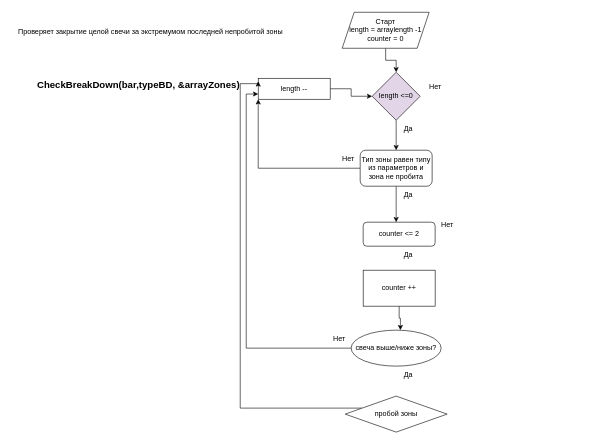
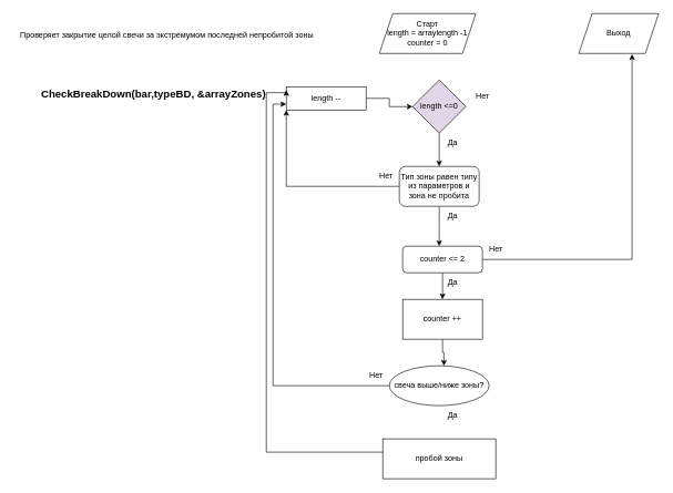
  <mxCell id="0" />
  <mxCell id="1" parent="0" />
  <mxCell id="2" value="CheckBreakDown(bar,typeBD, &amp;amp;arrayZones)" style="text;html=1;align=center;verticalAlign=middle;resizable=0;points=[];autosize=1;strokeColor=none;fillColor=none;fontSize=16;fontStyle=1" parent="1" vertex="1"><mxGeometry x="50" y="125" width="360" height="30" as="geometry" /></mxCell>
  <mxCell id="3" value="&lt;span style=&quot;font-size: 12px;&quot;&gt;Проверяет закрытие целой свечи за экстремумом последней непробитой зоны&lt;/span&gt;" style="text;html=1;align=center;verticalAlign=middle;resizable=0;points=[];autosize=1;strokeColor=none;fillColor=none;fontSize=16;" parent="1" vertex="1"><mxGeometry y="35" width="460" height="30" as="geometry" x="20" /></mxCell>
- <mxCell id="4" style="edgeStyle=orthogonalEdgeStyle;rounded=0;orthogonalLoop=1;jettySize=auto;html=1;entryX=0.5;entryY=0;entryDx=0;entryDy=0;fontSize=12;" parent="1" source="5" target="6" edge="1"><mxGeometry relative="1" as="geometry" /></mxCell>
  <mxCell id="5" value="Старт&lt;br&gt;length = arraylength -1&lt;br&gt;counter = 0" style="shape=parallelogram;perimeter=parallelogramPerimeter;whiteSpace=wrap;html=1;fixedSize=1;fontSize=12;" parent="1" vertex="1"><mxGeometry x="570" y="20" width="145" height="60" as="geometry" /></mxCell>
  <mxCell id="6" value="length &amp;lt;=0" style="rhombus;whiteSpace=wrap;html=1;fontSize=12;fillColor=#e1d5e7;" parent="1" vertex="1"><mxGeometry x="620" y="120" width="80" height="80" as="geometry" /></mxCell>
  <mxCell id="7" style="edgeStyle=orthogonalEdgeStyle;rounded=0;orthogonalLoop=1;jettySize=auto;html=1;entryX=0;entryY=0.75;entryDx=0;entryDy=0;fontSize=12;" parent="1" source="8" target="17" edge="1"><mxGeometry relative="1" as="geometry" /></mxCell>
  <mxCell id="8" value="свеча выше/ниже зоны?" style="ellipse;whiteSpace=wrap;html=1;fontSize=12;" parent="1" vertex="1"><mxGeometry x="585" y="550" width="150" height="60" as="geometry" /></mxCell>
  <mxCell id="9" value="Да" style="text;html=1;align=center;verticalAlign=middle;resizable=0;points=[];autosize=1;strokeColor=none;fillColor=none;fontSize=12;" parent="1" vertex="1"><mxGeometry x="660" y="610" width="40" height="30" as="geometry" /></mxCell>
  <mxCell id="10" style="edgeStyle=orthogonalEdgeStyle;rounded=0;orthogonalLoop=1;jettySize=auto;html=1;fontSize=12;" parent="1" source="12" edge="1"><mxGeometry relative="1" as="geometry"><mxPoint x="660" y="370" as="targetPoint" /></mxGeometry></mxCell>
  <mxCell id="11" style="edgeStyle=orthogonalEdgeStyle;rounded=0;orthogonalLoop=1;jettySize=auto;html=1;fontSize=12;entryX=0;entryY=1;entryDx=0;entryDy=0;" parent="1" source="12" target="17" edge="1"><mxGeometry relative="1" as="geometry"><mxPoint x="450" y="190" as="targetPoint" /></mxGeometry></mxCell>
  <mxCell id="12" value="Тип зоны равен типу из параметров и зона не пробита" style="rounded=1;whiteSpace=wrap;html=1;fontSize=12;" parent="1" vertex="1"><mxGeometry x="600" y="250" width="120" height="60" as="geometry" /></mxCell>
  <mxCell id="13" style="edgeStyle=orthogonalEdgeStyle;rounded=0;orthogonalLoop=1;jettySize=auto;html=1;entryX=0.5;entryY=0;entryDx=0;entryDy=0;fontSize=12;exitX=0.5;exitY=1;exitDx=0;exitDy=0;" parent="1" source="6" target="12" edge="1"><mxGeometry relative="1" as="geometry" /></mxCell>
  <mxCell id="14" value="Да" style="text;html=1;align=center;verticalAlign=middle;resizable=0;points=[];autosize=1;strokeColor=none;fillColor=none;fontSize=12;" parent="1" vertex="1"><mxGeometry x="660" y="200" width="40" height="30" as="geometry" /></mxCell>
  <mxCell id="15" value="Да" style="text;html=1;align=center;verticalAlign=middle;resizable=0;points=[];autosize=1;strokeColor=none;fillColor=none;fontSize=12;" parent="1" vertex="1"><mxGeometry x="660" y="310" width="40" height="30" as="geometry" /></mxCell>
  <mxCell id="16" style="edgeStyle=orthogonalEdgeStyle;rounded=0;orthogonalLoop=1;jettySize=auto;html=1;entryX=0;entryY=0.5;entryDx=0;entryDy=0;fontSize=12;" parent="1" source="17" target="6" edge="1"><mxGeometry relative="1" as="geometry" /></mxCell>
  <mxCell id="17" value="length --" style="rounded=0;whiteSpace=wrap;html=1;fontSize=12;" parent="1" vertex="1"><mxGeometry x="430" y="130" width="120" height="35" as="geometry" /></mxCell>
  <mxCell id="18" value="Нет" style="text;html=1;align=center;verticalAlign=middle;resizable=0;points=[];autosize=1;strokeColor=none;fillColor=none;fontSize=12;" parent="1" vertex="1"><mxGeometry x="560" y="250" width="40" height="30" as="geometry" /></mxCell>
  <mxCell id="19" style="edgeStyle=orthogonalEdgeStyle;rounded=0;orthogonalLoop=1;jettySize=auto;html=1;entryX=0;entryY=0.15;entryDx=0;entryDy=0;entryPerimeter=0;fontSize=12;" parent="1" source="20" target="17" edge="1"><mxGeometry relative="1" as="geometry"><Array as="points"><mxPoint x="400" y="680" /><mxPoint x="400" y="139" /></Array></mxGeometry></mxCell>
- <mxCell id="20" value="пробой зоны" style="rhombus;whiteSpace=wrap;html=1;fontSize=12;" parent="1" vertex="1"><mxGeometry x="575" y="660" width="170" height="60" as="geometry" /></mxCell>
+ <mxCell id="20" value="пробой зоны" style="rounded=0;whiteSpace=wrap;html=1;fontSize=12;" parent="1" vertex="1"><mxGeometry x="575" y="660" width="170" height="60" as="geometry" /></mxCell>
+ <mxCell id="21" style="edgeStyle=orthogonalEdgeStyle;rounded=0;orthogonalLoop=1;jettySize=auto;html=1;fontSize=12;entryX=0.667;entryY=1.017;entryDx=0;entryDy=0;entryPerimeter=0;" parent="1" source="23" target="25" edge="1"><mxGeometry relative="1" as="geometry"><Array as="points"><mxPoint x="950" y="390" /><mxPoint x="950" y="81" /></Array></mxGeometry></mxCell>
+ <mxCell id="22" style="edgeStyle=orthogonalEdgeStyle;rounded=0;orthogonalLoop=1;jettySize=auto;html=1;entryX=0.5;entryY=0;entryDx=0;entryDy=0;fontSize=12;" parent="1" source="23" target="28" edge="1"><mxGeometry relative="1" as="geometry" /></mxCell>
  <mxCell id="23" value="counter &amp;lt;= 2" style="rounded=1;whiteSpace=wrap;html=1;fontSize=12;" parent="1" vertex="1"><mxGeometry x="605" y="370" width="120" height="40" as="geometry" /></mxCell>
  <mxCell id="24" value="Да" style="text;html=1;align=center;verticalAlign=middle;resizable=0;points=[];autosize=1;strokeColor=none;fillColor=none;fontSize=12;" parent="1" vertex="1"><mxGeometry x="660" y="410" width="40" height="30" as="geometry" /></mxCell>
+ <mxCell id="25" value="Выход" style="shape=parallelogram;perimeter=parallelogramPerimeter;whiteSpace=wrap;html=1;fixedSize=1;fontSize=12;" parent="1" vertex="1"><mxGeometry x="870" y="20" width="120" height="60" as="geometry" /></mxCell>
  <mxCell id="26" value="Нет" style="text;html=1;align=center;verticalAlign=middle;resizable=0;points=[];autosize=1;strokeColor=none;fillColor=none;fontSize=12;" parent="1" vertex="1"><mxGeometry x="705" y="130" width="40" height="30" as="geometry" /></mxCell>
  <mxCell id="27" style="edgeStyle=orthogonalEdgeStyle;rounded=0;orthogonalLoop=1;jettySize=auto;html=1;entryX=0.547;entryY=0;entryDx=0;entryDy=0;entryPerimeter=0;fontSize=12;" parent="1" source="28" target="8" edge="1"><mxGeometry relative="1" as="geometry" /></mxCell>
  <mxCell id="28" value="counter ++" style="rounded=0;whiteSpace=wrap;html=1;fontSize=12;" parent="1" vertex="1"><mxGeometry x="605" y="450" width="120" height="60" as="geometry" /></mxCell>
  <mxCell id="29" value="Нет" style="text;html=1;align=center;verticalAlign=middle;resizable=0;points=[];autosize=1;strokeColor=none;fillColor=none;fontSize=12;" parent="1" vertex="1"><mxGeometry x="725" y="360" width="40" height="30" as="geometry" /></mxCell>
  <mxCell id="30" value="Нет" style="text;html=1;align=center;verticalAlign=middle;resizable=0;points=[];autosize=1;strokeColor=none;fillColor=none;fontSize=12;" parent="1" vertex="1"><mxGeometry x="545" y="550" width="40" height="30" as="geometry" /></mxCell>
